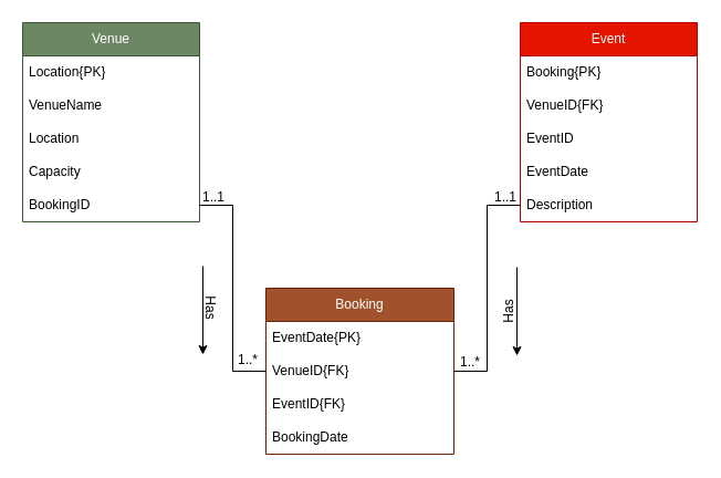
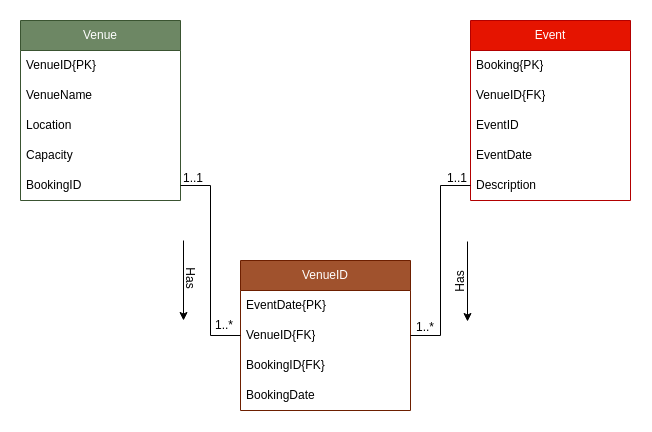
  <mxCell id="0" />
  <mxCell id="1" parent="0" />
  <mxCell id="2" value="Venue" style="swimlane;fontStyle=0;childLayout=stackLayout;horizontal=1;startSize=30;horizontalStack=0;resizeParent=1;resizeParentMax=0;resizeLast=0;collapsible=1;marginBottom=0;whiteSpace=wrap;html=1;fillColor=#6d8764;strokeColor=#3A5431;fontColor=#ffffff;" vertex="1" parent="1"><mxGeometry x="20" y="20" width="160" height="180" as="geometry" /></mxCell>
- <mxCell id="3" value="Location{PK}" style="text;strokeColor=none;fillColor=none;align=left;verticalAlign=middle;spacingLeft=4;spacingRight=4;overflow=hidden;points=[[0,0.5],[1,0.5]];portConstraint=eastwest;rotatable=0;whiteSpace=wrap;html=1;" vertex="1" parent="2"><mxGeometry y="30" width="160" height="30" as="geometry" /></mxCell>
+ <mxCell id="3" value="VenueID{PK}" style="text;strokeColor=none;fillColor=none;align=left;verticalAlign=middle;spacingLeft=4;spacingRight=4;overflow=hidden;points=[[0,0.5],[1,0.5]];portConstraint=eastwest;rotatable=0;whiteSpace=wrap;html=1;" vertex="1" parent="2"><mxGeometry y="30" width="160" height="30" as="geometry" /></mxCell>
  <mxCell id="4" value="VenueName" style="text;strokeColor=none;fillColor=none;align=left;verticalAlign=middle;spacingLeft=4;spacingRight=4;overflow=hidden;points=[[0,0.5],[1,0.5]];portConstraint=eastwest;rotatable=0;whiteSpace=wrap;html=1;" vertex="1" parent="2"><mxGeometry y="60" width="160" height="30" as="geometry" /></mxCell>
  <mxCell id="5" value="Location" style="text;strokeColor=none;fillColor=none;align=left;verticalAlign=middle;spacingLeft=4;spacingRight=4;overflow=hidden;points=[[0,0.5],[1,0.5]];portConstraint=eastwest;rotatable=0;whiteSpace=wrap;html=1;" vertex="1" parent="2"><mxGeometry y="90" width="160" height="30" as="geometry" /></mxCell>
  <mxCell id="6" value="Capacity" style="text;strokeColor=none;fillColor=none;align=left;verticalAlign=middle;spacingLeft=4;spacingRight=4;overflow=hidden;points=[[0,0.5],[1,0.5]];portConstraint=eastwest;rotatable=0;whiteSpace=wrap;html=1;" vertex="1" parent="2"><mxGeometry y="120" width="160" height="30" as="geometry" /></mxCell>
  <mxCell id="7" value="BookingID" style="text;strokeColor=none;fillColor=none;align=left;verticalAlign=middle;spacingLeft=4;spacingRight=4;overflow=hidden;points=[[0,0.5],[1,0.5]];portConstraint=eastwest;rotatable=0;whiteSpace=wrap;html=1;" vertex="1" parent="2"><mxGeometry y="150" width="160" height="30" as="geometry" /></mxCell>
  <mxCell id="8" value="Event" style="swimlane;fontStyle=0;childLayout=stackLayout;horizontal=1;startSize=30;horizontalStack=0;resizeParent=1;resizeParentMax=0;resizeLast=0;collapsible=1;marginBottom=0;whiteSpace=wrap;html=1;fillColor=#e51400;fontColor=#ffffff;strokeColor=#B20000;" vertex="1" parent="1"><mxGeometry x="470" y="20" width="160" height="180" as="geometry" /></mxCell>
  <mxCell id="9" value="Booking{PK}" style="text;strokeColor=none;fillColor=none;align=left;verticalAlign=middle;spacingLeft=4;spacingRight=4;overflow=hidden;points=[[0,0.5],[1,0.5]];portConstraint=eastwest;rotatable=0;whiteSpace=wrap;html=1;" vertex="1" parent="8"><mxGeometry y="30" width="160" height="30" as="geometry" /></mxCell>
  <mxCell id="10" value="VenueID{FK}" style="text;strokeColor=none;fillColor=none;align=left;verticalAlign=middle;spacingLeft=4;spacingRight=4;overflow=hidden;points=[[0,0.5],[1,0.5]];portConstraint=eastwest;rotatable=0;whiteSpace=wrap;html=1;" vertex="1" parent="8"><mxGeometry y="60" width="160" height="30" as="geometry" /></mxCell>
  <mxCell id="11" value="EventID" style="text;strokeColor=none;fillColor=none;align=left;verticalAlign=middle;spacingLeft=4;spacingRight=4;overflow=hidden;points=[[0,0.5],[1,0.5]];portConstraint=eastwest;rotatable=0;whiteSpace=wrap;html=1;" vertex="1" parent="8"><mxGeometry y="90" width="160" height="30" as="geometry" /></mxCell>
  <mxCell id="12" value="EventDate" style="text;strokeColor=none;fillColor=none;align=left;verticalAlign=middle;spacingLeft=4;spacingRight=4;overflow=hidden;points=[[0,0.5],[1,0.5]];portConstraint=eastwest;rotatable=0;whiteSpace=wrap;html=1;" vertex="1" parent="8"><mxGeometry y="120" width="160" height="30" as="geometry" /></mxCell>
  <mxCell id="13" value="Description" style="text;strokeColor=none;fillColor=none;align=left;verticalAlign=middle;spacingLeft=4;spacingRight=4;overflow=hidden;points=[[0,0.5],[1,0.5]];portConstraint=eastwest;rotatable=0;whiteSpace=wrap;html=1;" vertex="1" parent="8"><mxGeometry y="150" width="160" height="30" as="geometry" /></mxCell>
- <mxCell id="14" value="Booking" style="swimlane;fontStyle=0;childLayout=stackLayout;horizontal=1;startSize=30;horizontalStack=0;resizeParent=1;resizeParentMax=0;resizeLast=0;collapsible=1;marginBottom=0;whiteSpace=wrap;html=1;fillColor=#a0522d;fontColor=#ffffff;strokeColor=#6D1F00;" vertex="1" parent="1"><mxGeometry x="240" y="260" width="170" height="150" as="geometry" /></mxCell>
+ <mxCell id="14" value="VenueID" style="swimlane;fontStyle=0;childLayout=stackLayout;horizontal=1;startSize=30;horizontalStack=0;resizeParent=1;resizeParentMax=0;resizeLast=0;collapsible=1;marginBottom=0;whiteSpace=wrap;html=1;fillColor=#a0522d;fontColor=#ffffff;strokeColor=#6D1F00;" vertex="1" parent="1"><mxGeometry x="240" y="260" width="170" height="150" as="geometry" /></mxCell>
  <mxCell id="15" value="EventDate{PK}" style="text;strokeColor=none;fillColor=none;align=left;verticalAlign=middle;spacingLeft=4;spacingRight=4;overflow=hidden;points=[[0,0.5],[1,0.5]];portConstraint=eastwest;rotatable=0;whiteSpace=wrap;html=1;" vertex="1" parent="14"><mxGeometry y="30" width="170" height="30" as="geometry" /></mxCell>
  <mxCell id="16" value="VenueID{FK}" style="text;strokeColor=none;fillColor=none;align=left;verticalAlign=middle;spacingLeft=4;spacingRight=4;overflow=hidden;points=[[0,0.5],[1,0.5]];portConstraint=eastwest;rotatable=0;whiteSpace=wrap;html=1;" vertex="1" parent="14"><mxGeometry y="60" width="170" height="30" as="geometry" /></mxCell>
- <mxCell id="17" value="EventID{FK}" style="text;strokeColor=none;fillColor=none;align=left;verticalAlign=middle;spacingLeft=4;spacingRight=4;overflow=hidden;points=[[0,0.5],[1,0.5]];portConstraint=eastwest;rotatable=0;whiteSpace=wrap;html=1;" vertex="1" parent="14"><mxGeometry y="90" width="170" height="30" as="geometry" /></mxCell>
+ <mxCell id="17" value="BookingID{FK}" style="text;strokeColor=none;fillColor=none;align=left;verticalAlign=middle;spacingLeft=4;spacingRight=4;overflow=hidden;points=[[0,0.5],[1,0.5]];portConstraint=eastwest;rotatable=0;whiteSpace=wrap;html=1;" vertex="1" parent="14"><mxGeometry y="90" width="170" height="30" as="geometry" /></mxCell>
  <mxCell id="18" value="BookingDate" style="text;strokeColor=none;fillColor=none;align=left;verticalAlign=middle;spacingLeft=4;spacingRight=4;overflow=hidden;points=[[0,0.5],[1,0.5]];portConstraint=eastwest;rotatable=0;whiteSpace=wrap;html=1;" vertex="1" parent="14"><mxGeometry y="120" width="170" height="30" as="geometry" /></mxCell>
  <mxCell id="19" style="edgeStyle=orthogonalEdgeStyle;rounded=0;orthogonalLoop=1;jettySize=auto;html=1;exitX=0;exitY=0.5;exitDx=0;exitDy=0;entryX=1;entryY=0.5;entryDx=0;entryDy=0;endArrow=none;startFill=0;" edge="1" parent="1" source="16" target="7"><mxGeometry relative="1" as="geometry" /></mxCell>
  <mxCell id="20" style="edgeStyle=orthogonalEdgeStyle;rounded=0;orthogonalLoop=1;jettySize=auto;html=1;exitX=1;exitY=0.5;exitDx=0;exitDy=0;endArrow=none;startFill=0;" edge="1" parent="1" source="16" target="13"><mxGeometry relative="1" as="geometry" /></mxCell>
  <mxCell id="21" value="1..1" style="text;html=1;align=center;verticalAlign=middle;whiteSpace=wrap;rounded=0;" vertex="1" parent="1"><mxGeometry x="427" y="163" width="60" height="30" as="geometry" /></mxCell>
  <mxCell id="22" value="1..1" style="text;html=1;align=center;verticalAlign=middle;whiteSpace=wrap;rounded=0;" vertex="1" parent="1"><mxGeometry x="163" y="163" width="60" height="30" as="geometry" /></mxCell>
  <mxCell id="23" value="1..*" style="text;html=1;align=center;verticalAlign=middle;whiteSpace=wrap;rounded=0;" vertex="1" parent="1"><mxGeometry x="194" y="310" width="60" height="30" as="geometry" /></mxCell>
  <mxCell id="24" value="1..*" style="text;html=1;align=center;verticalAlign=middle;whiteSpace=wrap;rounded=0;" vertex="1" parent="1"><mxGeometry x="395" y="312" width="60" height="30" as="geometry" /></mxCell>
  <mxCell id="25" value="" style="endArrow=classic;html=1;rounded=0;" edge="1" parent="1"><mxGeometry width="50" height="50" relative="1" as="geometry"><mxPoint x="183" y="240" as="sourcePoint" /><mxPoint x="183" y="320" as="targetPoint" /></mxGeometry></mxCell>
  <mxCell id="26" value="" style="endArrow=classic;html=1;rounded=0;" edge="1" parent="1"><mxGeometry width="50" height="50" relative="1" as="geometry"><mxPoint x="467" y="241" as="sourcePoint" /><mxPoint x="467" y="321" as="targetPoint" /></mxGeometry></mxCell>
  <mxCell id="27" value="Has" style="text;html=1;align=center;verticalAlign=middle;whiteSpace=wrap;rounded=0;rotation=90;" vertex="1" parent="1"><mxGeometry x="160" y="263" width="60" height="30" as="geometry" /></mxCell>
  <mxCell id="28" value="Has" style="text;html=1;align=center;verticalAlign=middle;whiteSpace=wrap;rounded=0;rotation=-90;" vertex="1" parent="1"><mxGeometry x="430" y="266" width="60" height="30" as="geometry" /></mxCell>
